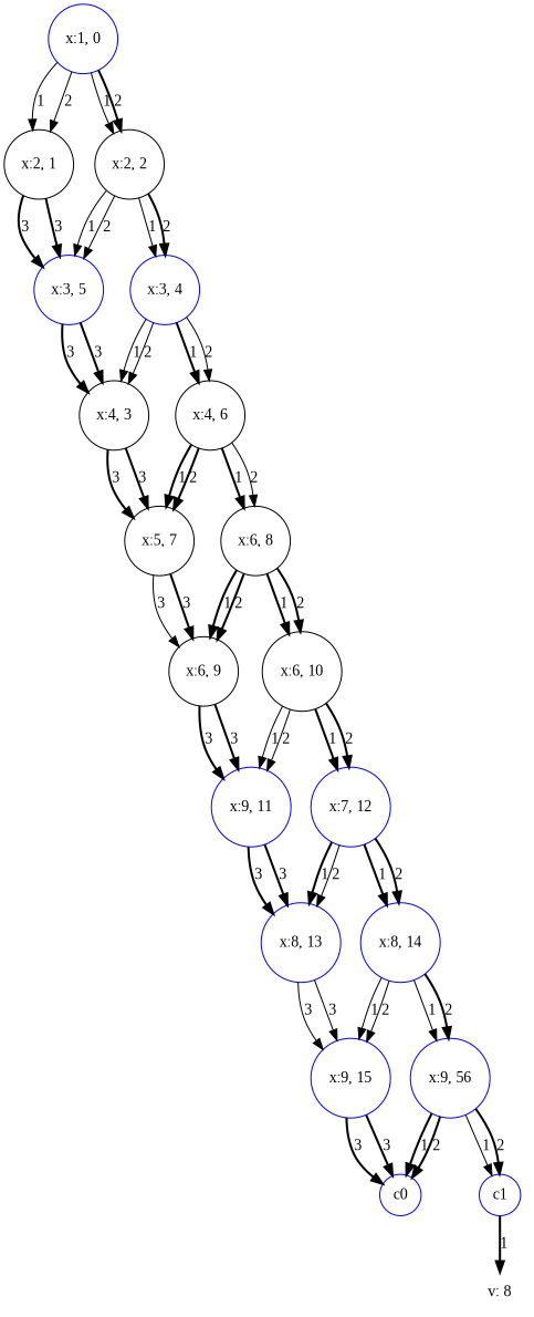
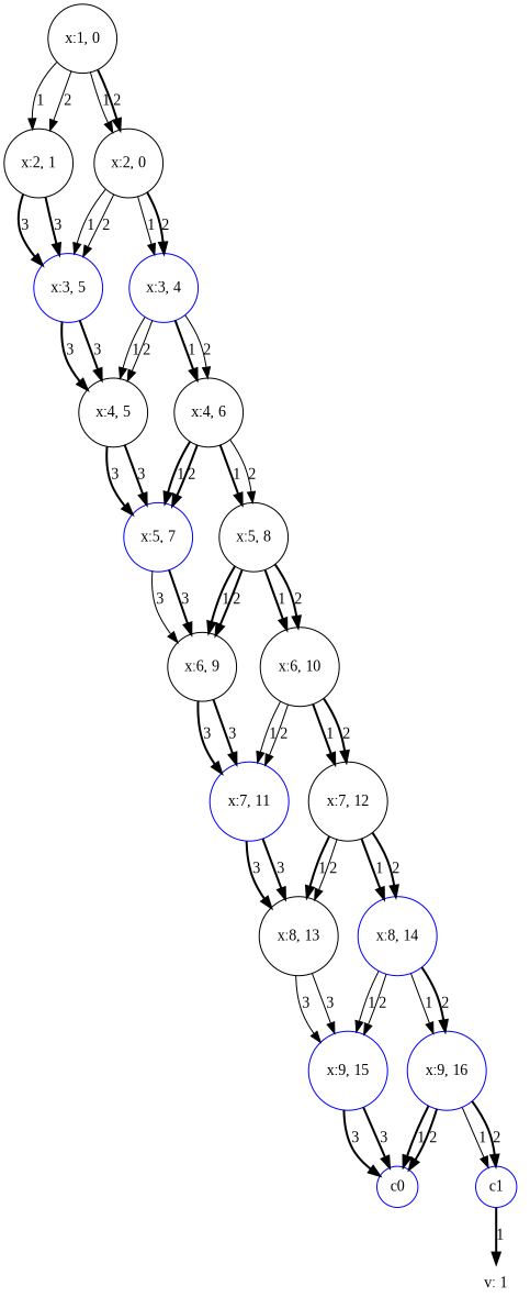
  digraph {
    fontname="Liberation Serif"
    rankdir=TD
    node [color=black fontname="Liberation Serif" shape=circle]
    edge [fontname="Liberation Serif" style=bold]
    "x:2, 1"
-   "x:1, 0" [color=blue]
-   "x:2, 2"
+   "x:1, 0"
+   "x:2, 2" [label="x:2, 0"]
    n4 [color=blue label="x:3, 5"]
    "x:3, 4" [color=blue]
-   "x:4, 5" [label="x:4, 3"]
+   "x:4, 5"
    "x:4, 6"
-   "x:5, 7"
-   "x:5, 8" [label="x:6, 8"]
+   "x:5, 7" [color=blue]
+   "x:5, 8"
    "x:6, 9"
    "x:6, 10"
-   "x:7, 11" [color=blue label="x:9, 11"]
-   "x:7, 12" [color=blue]
-   "x:8, 13" [color=blue]
+   "x:7, 11" [color=blue]
+   "x:7, 12"
+   "x:8, 13"
    "x:8, 14" [color=blue]
    "x:9, 15" [color=blue]
-   "x:9, 16" [color=blue label="x:9, 56"]
+   "x:9, 16" [color=blue]
    c0 [color=blue]
    c1 [color=blue]
-   "v: 1" [shape=plaintext label="v: 8"]
+   "v: 1" [shape=plaintext]
    "x:2, 1" -> n4 [label=3]
    "x:2, 1" -> n4 [label=3]
    "x:1, 0" -> "x:2, 1" [label=1 style=solid]
    "x:1, 0" -> "x:2, 1" [label=2 style=solid]
    "x:1, 0" -> "x:2, 2" [label=1 style=solid]
    "x:1, 0" -> "x:2, 2" [label=2]
    "x:2, 2" -> n4 [label=1 style=solid]
    "x:2, 2" -> n4 [label=2 style=solid]
    "x:2, 2" -> "x:3, 4" [label=1 style=solid]
    "x:2, 2" -> "x:3, 4" [label=2]
    n4 -> "x:4, 5" [label=3]
    n4 -> "x:4, 5" [label=3]
    "x:3, 4" -> "x:4, 5" [label=1 style=solid]
    "x:3, 4" -> "x:4, 5" [label=2 style=solid]
    "x:3, 4" -> "x:4, 6" [label=1]
    "x:3, 4" -> "x:4, 6" [label=2 style=solid]
    "x:4, 5" -> "x:5, 7" [label=3]
    "x:4, 5" -> "x:5, 7" [label=3]
    "x:4, 6" -> "x:5, 7" [label=1]
    "x:4, 6" -> "x:5, 7" [label=2]
    "x:4, 6" -> "x:5, 8" [label=1]
    "x:4, 6" -> "x:5, 8" [label=2 style=solid]
    "x:5, 7" -> "x:6, 9" [label=3 style=solid]
    "x:5, 7" -> "x:6, 9" [label=3]
    "x:5, 8" -> "x:6, 9" [label=1]
    "x:5, 8" -> "x:6, 9" [label=2]
    "x:5, 8" -> "x:6, 10" [label=1]
    "x:5, 8" -> "x:6, 10" [label=2]
    "x:6, 9" -> "x:7, 11" [label=3]
    "x:6, 9" -> "x:7, 11" [label=3]
    "x:6, 10" -> "x:7, 11" [label=1 style=solid]
    "x:6, 10" -> "x:7, 11" [label=2 style=solid]
    "x:6, 10" -> "x:7, 12" [label=1]
    "x:6, 10" -> "x:7, 12" [label=2]
    "x:7, 11" -> "x:8, 13" [label=3]
    "x:7, 11" -> "x:8, 13" [label=3]
    "x:7, 12" -> "x:8, 13" [label=1]
    "x:7, 12" -> "x:8, 13" [label=2 style=solid]
    "x:7, 12" -> "x:8, 14" [label=1]
    "x:7, 12" -> "x:8, 14" [label=2]
    "x:8, 13" -> "x:9, 15" [label=3 style=solid]
    "x:8, 13" -> "x:9, 15" [label=3 style=solid]
    "x:8, 14" -> "x:9, 15" [label=1 style=solid]
    "x:8, 14" -> "x:9, 15" [label=2 style=solid]
    "x:8, 14" -> "x:9, 16" [label=1 style=solid]
    "x:8, 14" -> "x:9, 16" [label=2]
    "x:9, 15" -> c0 [label=3]
    "x:9, 15" -> c0 [label=3]
    "x:9, 16" -> c0 [label=1]
    "x:9, 16" -> c0 [label=2]
    "x:9, 16" -> c1 [label=1 style=solid]
    "x:9, 16" -> c1 [label=2]
    c1 -> "v: 1" [label=1]
  }
